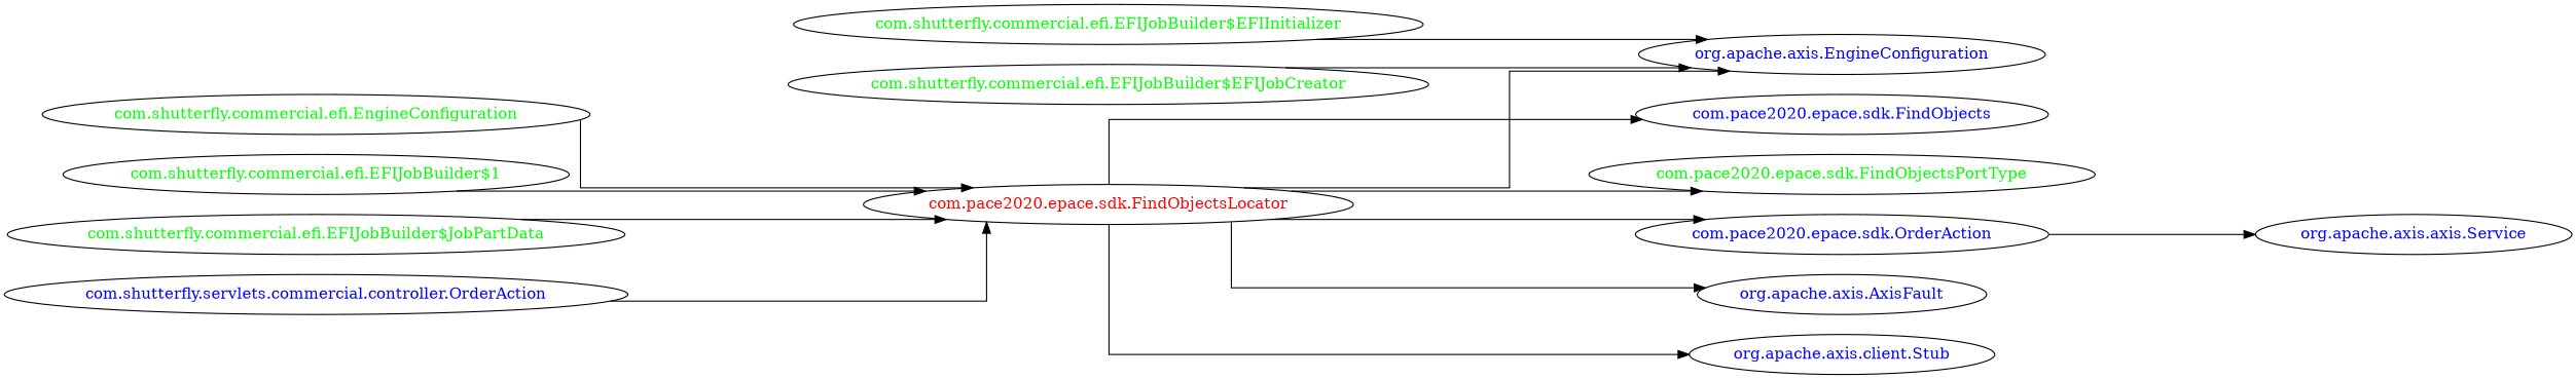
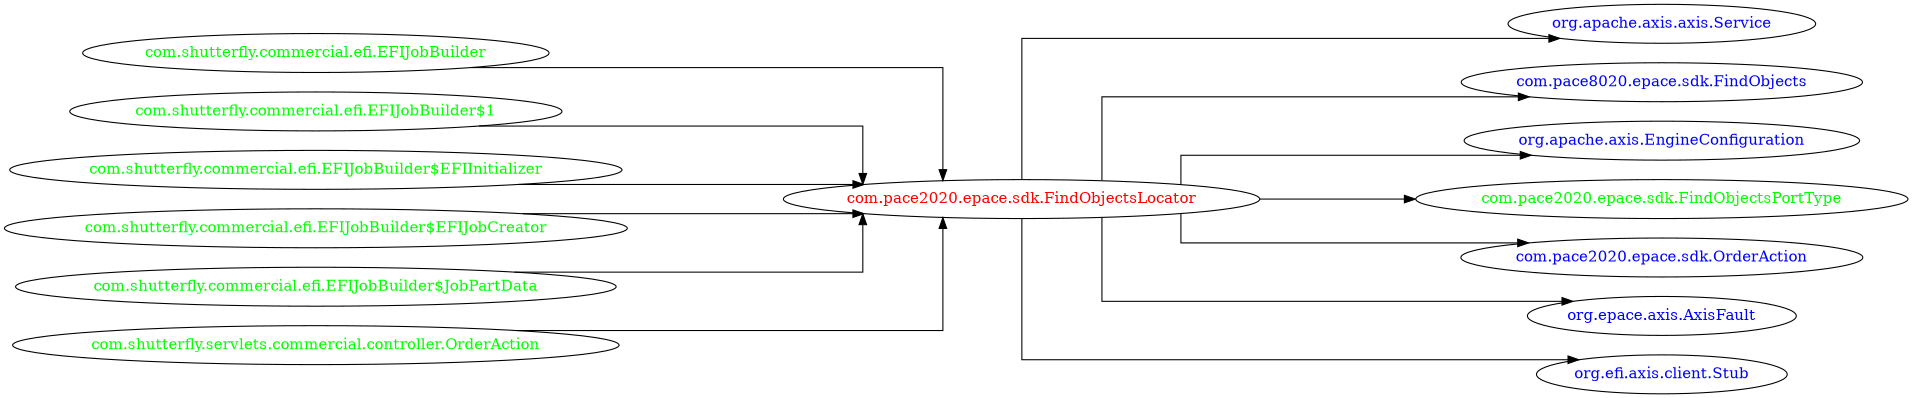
  digraph {
    concentrate=true
    rankdir=LR
    ranksep=2.0
    splines=ortho
    node [fontcolor=green]
    "com.pace2020.epace.sdk.FindObjectsLocator" [fontcolor=red]
    n2 [fontcolor=blue label="org.apache.axis.axis.Service"]
-   "com.pace2020.epace.sdk.FindObjects" [fontcolor=blue]
+   "com.pace2020.epace.sdk.FindObjects" [fontcolor=blue label="com.pace8020.epace.sdk.FindObjects"]
    "org.apache.axis.EngineConfiguration" [fontcolor=blue]
    "com.pace2020.epace.sdk.FindObjectsPortType"
    n6 [fontcolor=blue label="com.pace2020.epace.sdk.OrderAction"]
-   "org.apache.axis.AxisFault" [fontcolor=blue]
-   "org.apache.axis.client.Stub" [fontcolor=blue]
-   "com.shutterfly.commercial.efi.EFIJobBuilder" [label="com.shutterfly.commercial.efi.EngineConfiguration"]
+   "org.apache.axis.AxisFault" [fontcolor=blue label="org.epace.axis.AxisFault"]
+   "org.apache.axis.client.Stub" [fontcolor=blue label="org.efi.axis.client.Stub"]
+   "com.shutterfly.commercial.efi.EFIJobBuilder"
    "com.shutterfly.commercial.efi.EFIJobBuilder$1"
    "com.shutterfly.commercial.efi.EFIJobBuilder$EFIInitializer"
    "com.shutterfly.commercial.efi.EFIJobBuilder$EFIJobCreator"
    "com.shutterfly.commercial.efi.EFIJobBuilder$JobPartData"
-   "com.shutterfly.servlets.commercial.controller.OrderAction" [fontcolor=blue]
-   n6 -> n2
+   "com.shutterfly.servlets.commercial.controller.OrderAction"
+   "com.pace2020.epace.sdk.FindObjectsLocator" -> n2
    "com.pace2020.epace.sdk.FindObjectsLocator" -> "com.pace2020.epace.sdk.FindObjects"
    "com.pace2020.epace.sdk.FindObjectsLocator" -> "org.apache.axis.EngineConfiguration"
    "com.pace2020.epace.sdk.FindObjectsLocator" -> "com.pace2020.epace.sdk.FindObjectsPortType"
    "com.pace2020.epace.sdk.FindObjectsLocator" -> n6
    "com.pace2020.epace.sdk.FindObjectsLocator" -> "org.apache.axis.AxisFault"
    "com.pace2020.epace.sdk.FindObjectsLocator" -> "org.apache.axis.client.Stub"
    "com.shutterfly.commercial.efi.EFIJobBuilder" -> "com.pace2020.epace.sdk.FindObjectsLocator"
    "com.shutterfly.commercial.efi.EFIJobBuilder$1" -> "com.pace2020.epace.sdk.FindObjectsLocator"
-   "com.shutterfly.commercial.efi.EFIJobBuilder$EFIInitializer" -> "org.apache.axis.EngineConfiguration"
-   "com.shutterfly.commercial.efi.EFIJobBuilder$EFIJobCreator" -> "org.apache.axis.EngineConfiguration"
+   "com.shutterfly.commercial.efi.EFIJobBuilder$EFIInitializer" -> "com.pace2020.epace.sdk.FindObjectsLocator"
+   "com.shutterfly.commercial.efi.EFIJobBuilder$EFIJobCreator" -> "com.pace2020.epace.sdk.FindObjectsLocator"
    "com.shutterfly.commercial.efi.EFIJobBuilder$JobPartData" -> "com.pace2020.epace.sdk.FindObjectsLocator"
    "com.shutterfly.servlets.commercial.controller.OrderAction" -> "com.pace2020.epace.sdk.FindObjectsLocator"
  }
